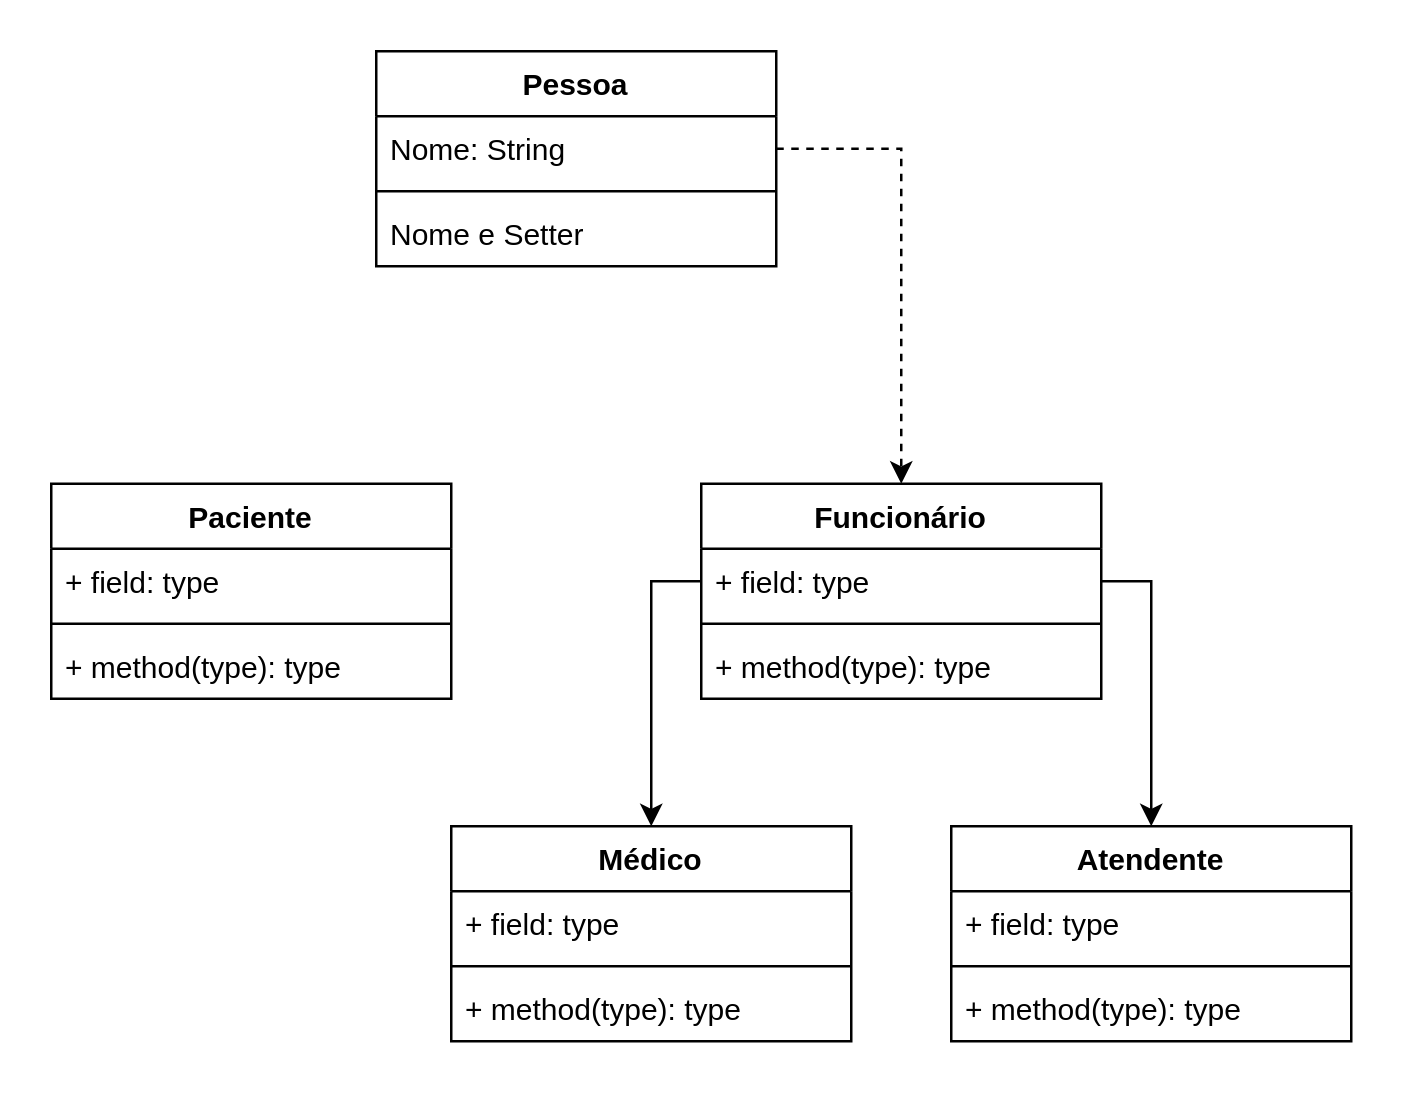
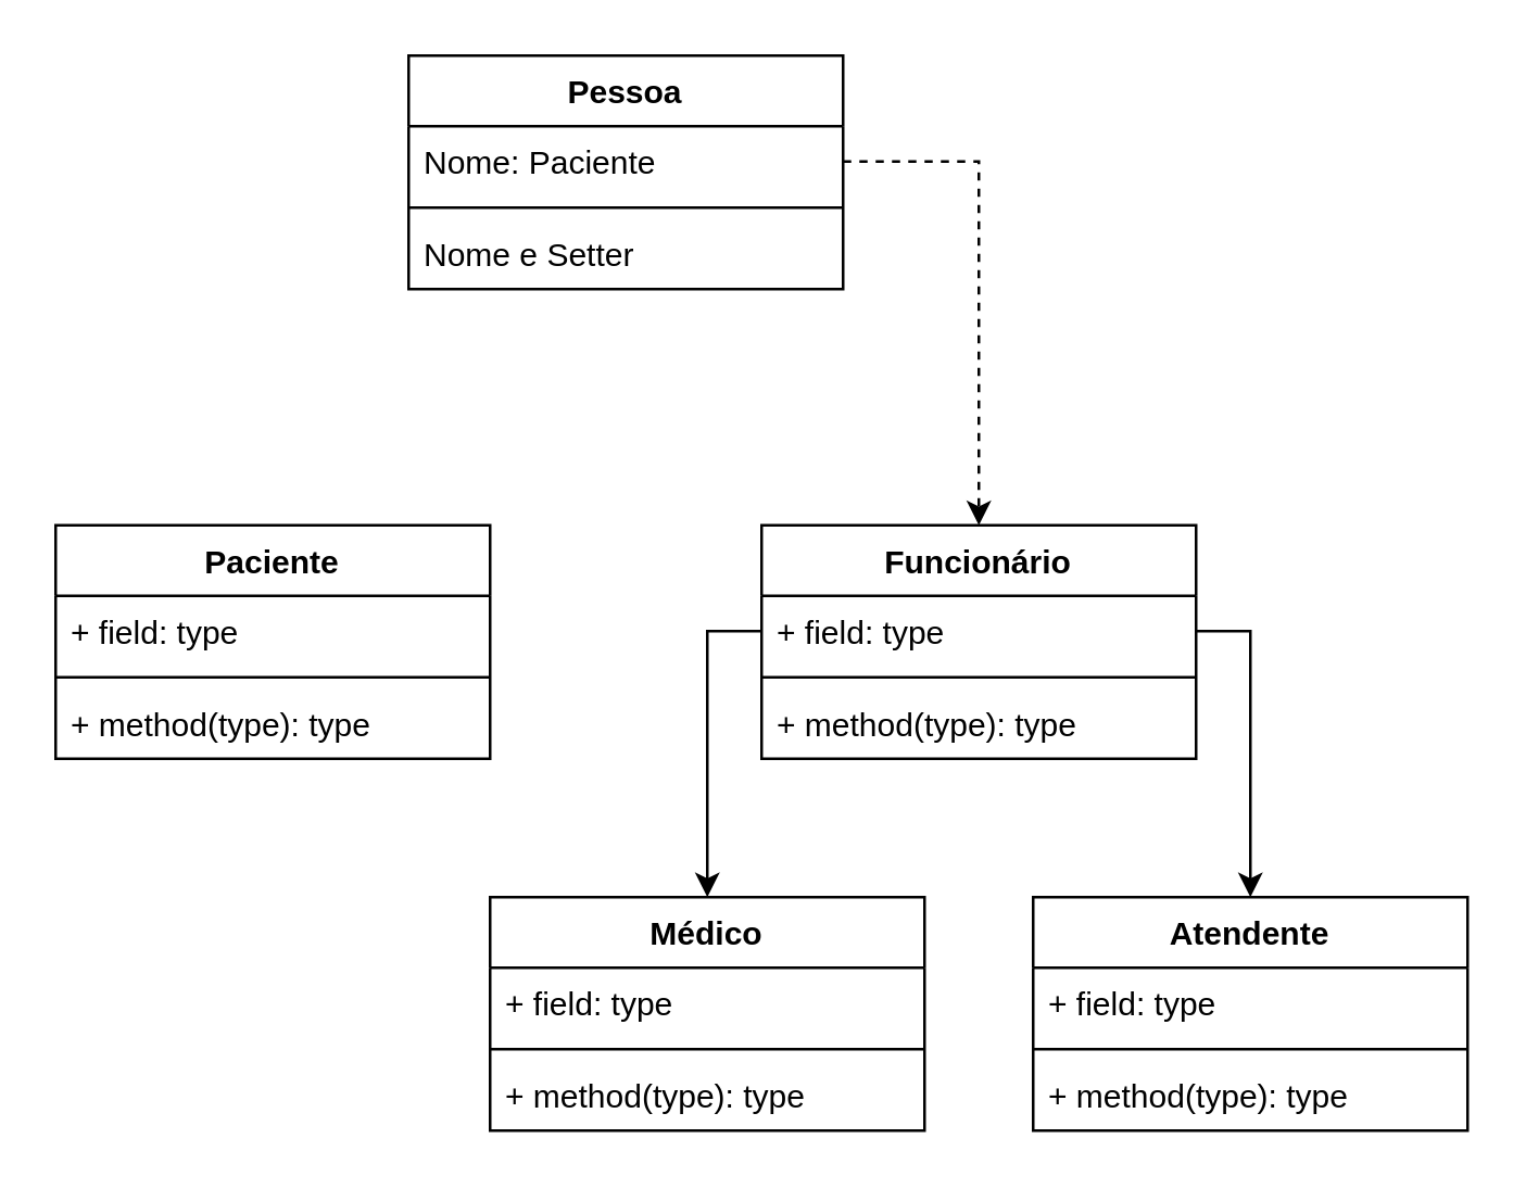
  <mxCell id="0" />
  <mxCell id="1" parent="0" />
  <mxCell id="2" value="Paciente" style="swimlane;fontStyle=1;align=center;verticalAlign=top;childLayout=stackLayout;horizontal=1;startSize=26;horizontalStack=0;resizeParent=1;resizeParentMax=0;resizeLast=0;collapsible=1;marginBottom=0;" vertex="1" parent="1"><mxGeometry x="20" y="193" width="160" height="86" as="geometry" /></mxCell>
  <mxCell id="3" value="+ field: type" style="text;strokeColor=none;fillColor=none;align=left;verticalAlign=top;spacingLeft=4;spacingRight=4;overflow=hidden;rotatable=0;points=[[0,0.5],[1,0.5]];portConstraint=eastwest;" vertex="1" parent="2"><mxGeometry y="26" width="160" height="26" as="geometry" /></mxCell>
  <mxCell id="4" value="" style="line;strokeWidth=1;fillColor=none;align=left;verticalAlign=middle;spacingTop=-1;spacingLeft=3;spacingRight=3;rotatable=0;labelPosition=right;points=[];portConstraint=eastwest;" vertex="1" parent="2"><mxGeometry y="52" width="160" height="8" as="geometry" /></mxCell>
  <mxCell id="5" value="+ method(type): type" style="text;strokeColor=none;fillColor=none;align=left;verticalAlign=top;spacingLeft=4;spacingRight=4;overflow=hidden;rotatable=0;points=[[0,0.5],[1,0.5]];portConstraint=eastwest;" vertex="1" parent="2"><mxGeometry y="60" width="160" height="26" as="geometry" /></mxCell>
  <mxCell id="6" value="Funcionário" style="swimlane;fontStyle=1;align=center;verticalAlign=top;childLayout=stackLayout;horizontal=1;startSize=26;horizontalStack=0;resizeParent=1;resizeParentMax=0;resizeLast=0;collapsible=1;marginBottom=0;" vertex="1" parent="1"><mxGeometry x="280" y="193" width="160" height="86" as="geometry" /></mxCell>
  <mxCell id="7" value="+ field: type" style="text;strokeColor=none;fillColor=none;align=left;verticalAlign=top;spacingLeft=4;spacingRight=4;overflow=hidden;rotatable=0;points=[[0,0.5],[1,0.5]];portConstraint=eastwest;" vertex="1" parent="6"><mxGeometry y="26" width="160" height="26" as="geometry" /></mxCell>
  <mxCell id="8" value="" style="line;strokeWidth=1;fillColor=none;align=left;verticalAlign=middle;spacingTop=-1;spacingLeft=3;spacingRight=3;rotatable=0;labelPosition=right;points=[];portConstraint=eastwest;" vertex="1" parent="6"><mxGeometry y="52" width="160" height="8" as="geometry" /></mxCell>
  <mxCell id="9" value="+ method(type): type" style="text;strokeColor=none;fillColor=none;align=left;verticalAlign=top;spacingLeft=4;spacingRight=4;overflow=hidden;rotatable=0;points=[[0,0.5],[1,0.5]];portConstraint=eastwest;" vertex="1" parent="6"><mxGeometry y="60" width="160" height="26" as="geometry" /></mxCell>
  <mxCell id="10" value="Médico" style="swimlane;fontStyle=1;align=center;verticalAlign=top;childLayout=stackLayout;horizontal=1;startSize=26;horizontalStack=0;resizeParent=1;resizeParentMax=0;resizeLast=0;collapsible=1;marginBottom=0;" vertex="1" parent="1"><mxGeometry x="180" y="330" width="160" height="86" as="geometry" /></mxCell>
  <mxCell id="11" value="+ field: type" style="text;strokeColor=none;fillColor=none;align=left;verticalAlign=top;spacingLeft=4;spacingRight=4;overflow=hidden;rotatable=0;points=[[0,0.5],[1,0.5]];portConstraint=eastwest;" vertex="1" parent="10"><mxGeometry y="26" width="160" height="26" as="geometry" /></mxCell>
  <mxCell id="12" value="" style="line;strokeWidth=1;fillColor=none;align=left;verticalAlign=middle;spacingTop=-1;spacingLeft=3;spacingRight=3;rotatable=0;labelPosition=right;points=[];portConstraint=eastwest;" vertex="1" parent="10"><mxGeometry y="52" width="160" height="8" as="geometry" /></mxCell>
  <mxCell id="13" value="+ method(type): type" style="text;strokeColor=none;fillColor=none;align=left;verticalAlign=top;spacingLeft=4;spacingRight=4;overflow=hidden;rotatable=0;points=[[0,0.5],[1,0.5]];portConstraint=eastwest;" vertex="1" parent="10"><mxGeometry y="60" width="160" height="26" as="geometry" /></mxCell>
  <mxCell id="14" value="Atendente" style="swimlane;fontStyle=1;align=center;verticalAlign=top;childLayout=stackLayout;horizontal=1;startSize=26;horizontalStack=0;resizeParent=1;resizeParentMax=0;resizeLast=0;collapsible=1;marginBottom=0;" vertex="1" parent="1"><mxGeometry x="380" y="330" width="160" height="86" as="geometry" /></mxCell>
  <mxCell id="15" value="+ field: type" style="text;strokeColor=none;fillColor=none;align=left;verticalAlign=top;spacingLeft=4;spacingRight=4;overflow=hidden;rotatable=0;points=[[0,0.5],[1,0.5]];portConstraint=eastwest;" vertex="1" parent="14"><mxGeometry y="26" width="160" height="26" as="geometry" /></mxCell>
  <mxCell id="16" value="" style="line;strokeWidth=1;fillColor=none;align=left;verticalAlign=middle;spacingTop=-1;spacingLeft=3;spacingRight=3;rotatable=0;labelPosition=right;points=[];portConstraint=eastwest;" vertex="1" parent="14"><mxGeometry y="52" width="160" height="8" as="geometry" /></mxCell>
  <mxCell id="17" value="+ method(type): type" style="text;strokeColor=none;fillColor=none;align=left;verticalAlign=top;spacingLeft=4;spacingRight=4;overflow=hidden;rotatable=0;points=[[0,0.5],[1,0.5]];portConstraint=eastwest;" vertex="1" parent="14"><mxGeometry y="60" width="160" height="26" as="geometry" /></mxCell>
  <mxCell id="18" style="edgeStyle=orthogonalEdgeStyle;rounded=0;orthogonalLoop=1;jettySize=auto;html=1;" edge="1" parent="1" source="7" target="10"><mxGeometry relative="1" as="geometry" /></mxCell>
  <mxCell id="19" style="edgeStyle=orthogonalEdgeStyle;rounded=0;orthogonalLoop=1;jettySize=auto;html=1;" edge="1" parent="1" source="7" target="14"><mxGeometry relative="1" as="geometry" /></mxCell>
  <mxCell id="20" value="Pessoa" style="swimlane;fontStyle=1;align=center;verticalAlign=top;childLayout=stackLayout;horizontal=1;startSize=26;horizontalStack=0;resizeParent=1;resizeParentMax=0;resizeLast=0;collapsible=1;marginBottom=0;" vertex="1" parent="1"><mxGeometry x="150" y="20" width="160" height="86" as="geometry" /></mxCell>
- <mxCell id="21" value="Nome: String" style="text;strokeColor=none;fillColor=none;align=left;verticalAlign=top;spacingLeft=4;spacingRight=4;overflow=hidden;rotatable=0;points=[[0,0.5],[1,0.5]];portConstraint=eastwest;" vertex="1" parent="20"><mxGeometry y="26" width="160" height="26" as="geometry" /></mxCell>
+ <mxCell id="21" value="Nome: Paciente" style="text;strokeColor=none;fillColor=none;align=left;verticalAlign=top;spacingLeft=4;spacingRight=4;overflow=hidden;rotatable=0;points=[[0,0.5],[1,0.5]];portConstraint=eastwest;" vertex="1" parent="20"><mxGeometry y="26" width="160" height="26" as="geometry" /></mxCell>
  <mxCell id="22" value="" style="line;strokeWidth=1;fillColor=none;align=left;verticalAlign=middle;spacingTop=-1;spacingLeft=3;spacingRight=3;rotatable=0;labelPosition=right;points=[];portConstraint=eastwest;" vertex="1" parent="20"><mxGeometry y="52" width="160" height="8" as="geometry" /></mxCell>
  <mxCell id="23" value="Nome e Setter" style="text;strokeColor=none;fillColor=none;align=left;verticalAlign=top;spacingLeft=4;spacingRight=4;overflow=hidden;rotatable=0;points=[[0,0.5],[1,0.5]];portConstraint=eastwest;" vertex="1" parent="20"><mxGeometry y="60" width="160" height="26" as="geometry" /></mxCell>
  <mxCell id="24" style="edgeStyle=orthogonalEdgeStyle;rounded=0;orthogonalLoop=1;jettySize=auto;html=1;dashed=1;" edge="1" parent="1" source="21" target="6"><mxGeometry relative="1" as="geometry" /></mxCell>
